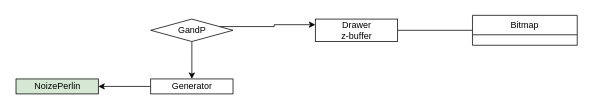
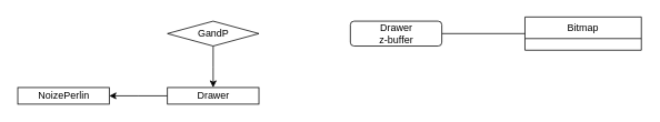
  <mxCell id="0" />
  <mxCell id="1" parent="0" />
  <mxCell id="2" value="Bitmap" style="swimlane;fontStyle=0;childLayout=stackLayout;horizontal=1;startSize=26;fillColor=none;horizontalStack=0;resizeParent=1;resizeParentMax=0;resizeLast=0;collapsible=1;marginBottom=0;" vertex="1" parent="1"><mxGeometry x="630" y="20" width="140" height="40" as="geometry" /></mxCell>
- <mxCell id="3" style="edgeStyle=orthogonalEdgeStyle;rounded=0;orthogonalLoop=1;jettySize=auto;html=1;exitX=1;exitY=0.25;exitDx=0;exitDy=0;entryX=0;entryY=0.25;entryDx=0;entryDy=0;" edge="1" parent="1" source="5" target="7"><mxGeometry relative="1" as="geometry" /></mxCell>
  <mxCell id="4" style="edgeStyle=orthogonalEdgeStyle;rounded=0;orthogonalLoop=1;jettySize=auto;html=1;" edge="1" parent="1" source="5"><mxGeometry relative="1" as="geometry"><mxPoint x="255" y="105" as="targetPoint" /></mxGeometry></mxCell>
  <mxCell id="5" value="GandP" style="rhombus;html=1;" vertex="1" parent="1"><mxGeometry x="200" y="25" width="110" height="30" as="geometry" /></mxCell>
  <mxCell id="6" style="edgeStyle=orthogonalEdgeStyle;rounded=0;orthogonalLoop=1;jettySize=auto;html=1;entryX=0;entryY=0.5;entryDx=0;entryDy=0;endArrow=none;" edge="1" parent="1" source="7" target="2"><mxGeometry relative="1" as="geometry" /></mxCell>
- <mxCell id="7" value="Drawer&lt;br&gt;z-buffer" style="html=1;" vertex="1" parent="1"><mxGeometry x="420" y="25" width="110" height="30" as="geometry" /></mxCell>
+ <mxCell id="7" value="Drawer&lt;br&gt;z-buffer" style="html=1;rounded=1;" vertex="1" parent="1"><mxGeometry x="420" y="25" width="110" height="30" as="geometry" /></mxCell>
  <mxCell id="8" style="edgeStyle=orthogonalEdgeStyle;rounded=0;orthogonalLoop=1;jettySize=auto;html=1;" edge="1" parent="1" source="9"><mxGeometry relative="1" as="geometry"><mxPoint x="130" y="115" as="targetPoint" /></mxGeometry></mxCell>
- <mxCell id="9" value="Generator" style="html=1;" vertex="1" parent="1"><mxGeometry x="200" y="105" width="110" height="20" as="geometry" /></mxCell>
- <mxCell id="10" value="NoizePerlin" style="html=1;fillColor=#d5e8d4;" vertex="1" parent="1"><mxGeometry x="20" y="105" width="110" height="20" as="geometry" /></mxCell>
+ <mxCell id="9" value="Drawer" style="html=1;" vertex="1" parent="1"><mxGeometry x="200" y="105" width="110" height="20" as="geometry" /></mxCell>
+ <mxCell id="10" value="NoizePerlin" style="html=1;" vertex="1" parent="1"><mxGeometry x="20" y="105" width="110" height="20" as="geometry" /></mxCell>
